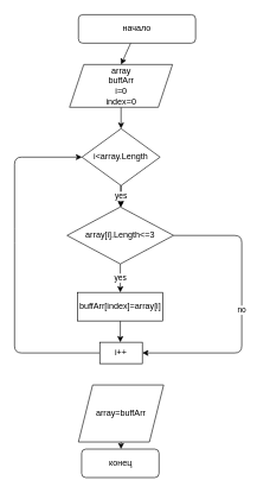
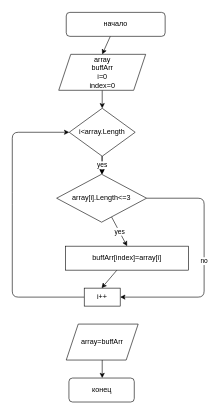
  <mxCell id="0" />
  <mxCell id="1" parent="0" />
  <mxCell id="2" style="edgeStyle=none;html=1;" edge="1" parent="1" source="3"><mxGeometry relative="1" as="geometry"><mxPoint x="170" y="90" as="targetPoint" /></mxGeometry></mxCell>
  <mxCell id="3" value="начало" style="rounded=1;whiteSpace=wrap;html=1;" vertex="1" parent="1"><mxGeometry x="110" y="20" width="165" height="40" as="geometry" /></mxCell>
  <mxCell id="4" style="edgeStyle=none;html=1;" edge="1" parent="1" source="5"><mxGeometry relative="1" as="geometry"><mxPoint x="170" y="180" as="targetPoint" /></mxGeometry></mxCell>
  <mxCell id="5" value="array&lt;br&gt;buffArr&lt;br&gt;i=0&lt;br&gt;index=0" style="shape=parallelogram;perimeter=parallelogramPerimeter;whiteSpace=wrap;html=1;fixedSize=1;" vertex="1" parent="1"><mxGeometry x="97.5" y="90" width="145" height="60" as="geometry" /></mxCell>
  <mxCell id="6" style="edgeStyle=none;html=1;exitX=0.5;exitY=1;exitDx=0;exitDy=0;" edge="1" parent="1" source="8"><mxGeometry relative="1" as="geometry"><mxPoint x="170" y="290" as="targetPoint" /></mxGeometry></mxCell>
  <mxCell id="7" value="yes" style="edgeStyle=none;html=1;" edge="1" parent="1" source="8" target="11"><mxGeometry relative="1" as="geometry" /></mxCell>
  <mxCell id="8" value="i&amp;lt;array.Length" style="rhombus;whiteSpace=wrap;html=1;" vertex="1" parent="1"><mxGeometry x="115" y="180" width="110" height="80" as="geometry" /></mxCell>
  <mxCell id="9" value="yes" style="edgeStyle=none;html=1;entryX=0.5;entryY=0;entryDx=0;entryDy=0;" edge="1" parent="1" source="11" target="13"><mxGeometry relative="1" as="geometry" /></mxCell>
  <mxCell id="10" value="no" style="edgeStyle=none;html=1;entryX=1;entryY=0.5;entryDx=0;entryDy=0;" edge="1" parent="1" source="11" target="15"><mxGeometry relative="1" as="geometry"><Array as="points"><mxPoint x="340" y="330" /><mxPoint x="340" y="495" /></Array></mxGeometry></mxCell>
  <mxCell id="11" value="array[i].Length&amp;lt;=3" style="rhombus;whiteSpace=wrap;html=1;" vertex="1" parent="1"><mxGeometry x="94" y="290" width="150" height="80" as="geometry" /></mxCell>
  <mxCell id="12" style="edgeStyle=none;html=1;" edge="1" parent="1" source="13"><mxGeometry relative="1" as="geometry"><mxPoint x="169" y="480" as="targetPoint" /></mxGeometry></mxCell>
- <mxCell id="13" value="buffArr[index]=array[i]" style="rounded=0;whiteSpace=wrap;html=1;" vertex="1" parent="1"><mxGeometry x="109" y="410" width="120" height="40" as="geometry" /></mxCell>
+ <mxCell id="13" value="buffArr[index]=array[i]" style="rounded=0;whiteSpace=wrap;html=1;" vertex="1" parent="1"><mxGeometry x="109" y="410" width="205" height="40" as="geometry" /></mxCell>
  <mxCell id="14" style="edgeStyle=none;html=1;entryX=0;entryY=0.5;entryDx=0;entryDy=0;" edge="1" parent="1" source="15" target="8"><mxGeometry relative="1" as="geometry"><Array as="points"><mxPoint x="20" y="495" /><mxPoint x="20" y="330" /><mxPoint x="20" y="220" /></Array></mxGeometry></mxCell>
  <mxCell id="15" value="i++" style="rounded=0;whiteSpace=wrap;html=1;" vertex="1" parent="1"><mxGeometry x="140" y="480" width="60" height="30" as="geometry" /></mxCell>
  <mxCell id="16" style="edgeStyle=none;html=1;" edge="1" parent="1" source="17"><mxGeometry relative="1" as="geometry"><mxPoint x="170" y="630" as="targetPoint" /></mxGeometry></mxCell>
- <mxCell id="17" value="array=buffArr" style="shape=parallelogram;perimeter=parallelogramPerimeter;whiteSpace=wrap;html=1;fixedSize=1;" vertex="1" parent="1"><mxGeometry x="110" y="540" width="120" height="80" as="geometry" /></mxCell>
+ <mxCell id="17" value="array=buffArr" style="shape=parallelogram;perimeter=parallelogramPerimeter;whiteSpace=wrap;html=1;fixedSize=1;" vertex="1" parent="1"><mxGeometry x="110" y="540" width="120" height="60" as="geometry" /></mxCell>
  <mxCell id="18" value="конец" style="rounded=1;whiteSpace=wrap;html=1;" vertex="1" parent="1"><mxGeometry x="114.5" y="630" width="109" height="40" as="geometry" /></mxCell>
